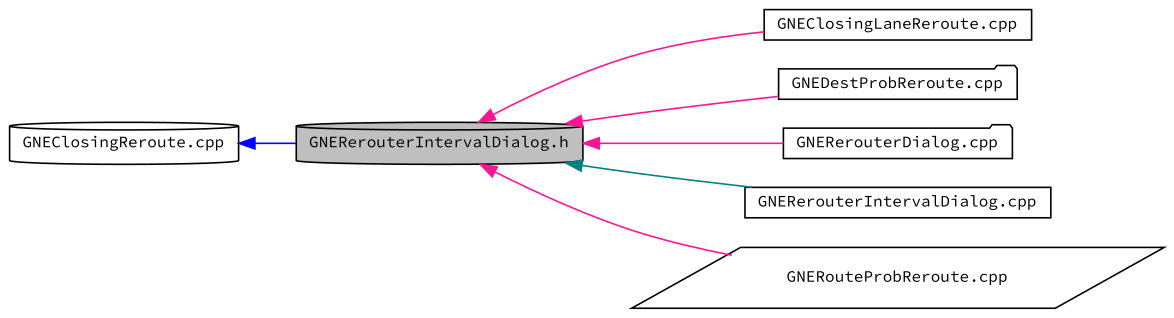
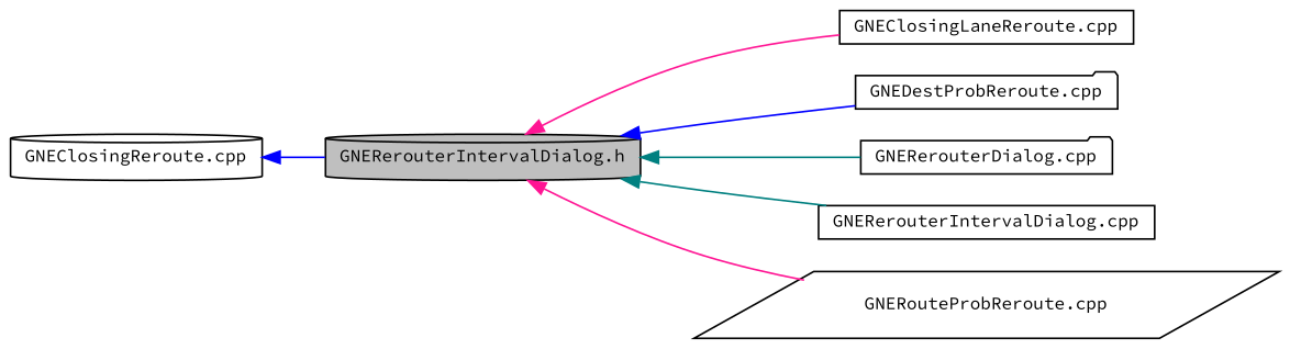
  digraph {
    fontname="Source Code Pro"
    rankdir=LR
    node [color=black fillcolor=white fontname="Source Code Pro" fontsize=10 shape=cylinder style=filled]
    edge [color=deeppink dir=back fontname="Source Code Pro" fontsize=10 labelfontname=Helvetica labelfontsize=10 style=solid]
    n1 [fillcolor=grey75 fontcolor=black height=0.2 label="GNERerouterIntervalDialog.h" width=0.4]
    n2 [height=0.2 label="GNEClosingLaneReroute.cpp" shape=box width=0.4]
    n3 [height=0.2 label="GNEDestProbReroute.cpp" shape=folder width=0.4]
    n4 [height=0.2 label="GNERerouterDialog.cpp" shape=folder width=0.4]
    n5 [height=0.2 label="GNERerouterIntervalDialog.cpp" shape=box width=0.4]
    n6 [height=0.2 label="GNERouteProbReroute.cpp" shape=parallelogram width=0.4]
    n7 [height=0.2 label="GNEClosingReroute.cpp" width=0.4]
    n1 -> n2
-   n1 -> n3
-   n1 -> n4
+   n1 -> n3 [color=blue]
+   n1 -> n4 [color=teal]
    n1 -> n5 [color=teal]
    n1 -> n6
    n7 -> n1 [color=blue]
  }
